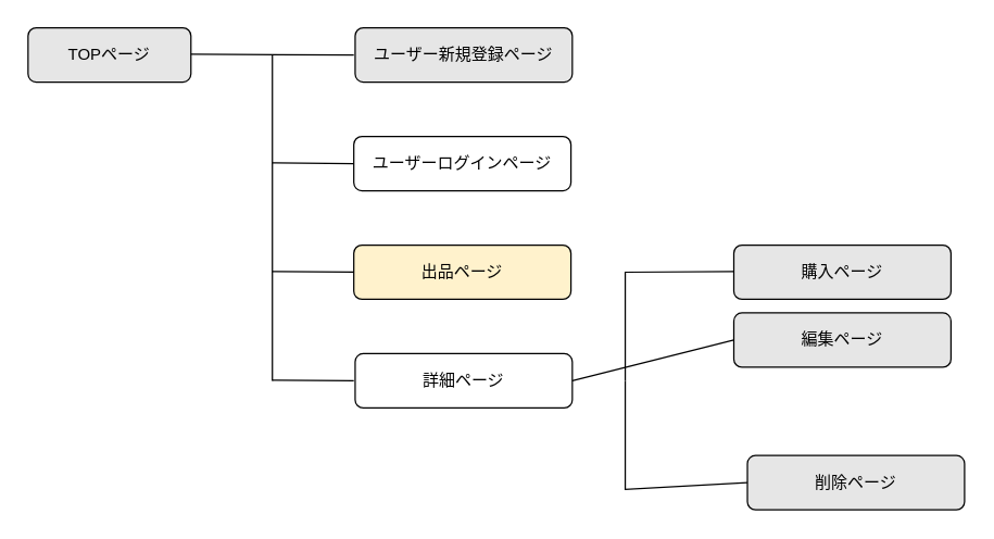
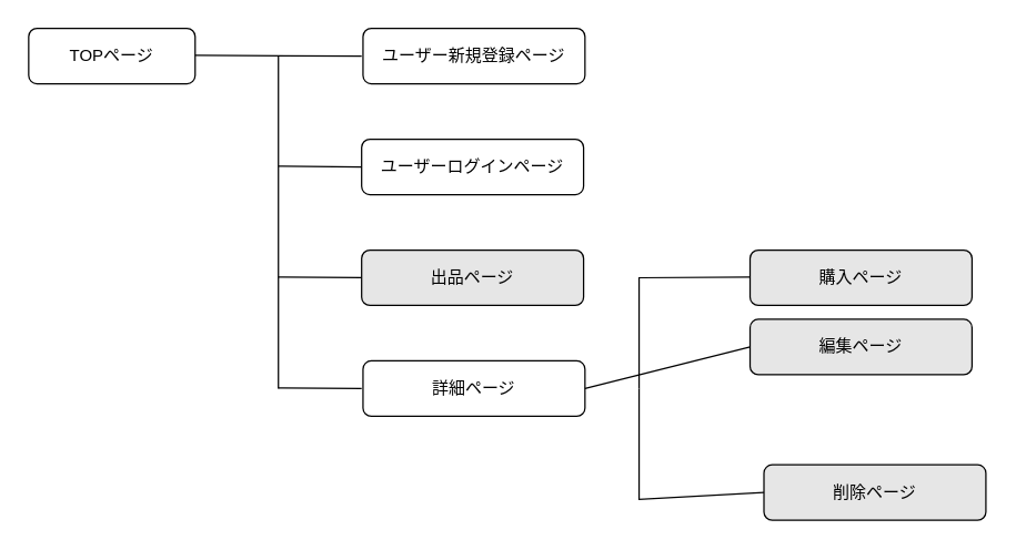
  <mxCell id="0" />
  <mxCell id="1" parent="0" />
  <mxCell id="2" value="ユーザーログインページ" style="rounded=1;whiteSpace=wrap;html=1;fillColor=#ffffff;" parent="1" vertex="1"><mxGeometry x="260" y="100" width="160" height="40" as="geometry" /></mxCell>
- <mxCell id="3" value="ユーザー新規登録ページ" style="rounded=1;whiteSpace=wrap;html=1;fillColor=#E6E6E6;" parent="1" vertex="1"><mxGeometry x="261" y="20" width="160" height="40" as="geometry" /></mxCell>
- <mxCell id="4" value="出品ページ" style="rounded=1;whiteSpace=wrap;html=1;fillColor=#fff2cc;" parent="1" vertex="1"><mxGeometry x="260" y="180" width="160" height="40" as="geometry" /></mxCell>
+ <mxCell id="3" value="ユーザー新規登録ページ" style="rounded=1;whiteSpace=wrap;html=1;fillColor=#ffffff;" parent="1" vertex="1"><mxGeometry x="261" y="20" width="160" height="40" as="geometry" /></mxCell>
+ <mxCell id="4" value="出品ページ" style="rounded=1;whiteSpace=wrap;html=1;fillColor=#E6E6E6;" parent="1" vertex="1"><mxGeometry x="260" y="180" width="160" height="40" as="geometry" /></mxCell>
  <mxCell id="5" value="購入ページ" style="rounded=1;whiteSpace=wrap;html=1;fillColor=#E6E6E6;" parent="1" vertex="1"><mxGeometry x="540" y="180" width="160" height="40" as="geometry" /></mxCell>
  <mxCell id="6" value="詳細ページ" style="rounded=1;whiteSpace=wrap;html=1;fillColor=#ffffff;" parent="1" vertex="1"><mxGeometry x="261" y="260" width="160" height="40" as="geometry" /></mxCell>
  <mxCell id="7" value="削除ページ" style="rounded=1;whiteSpace=wrap;html=1;fillColor=#E6E6E6;" parent="1" vertex="1"><mxGeometry x="550" y="335" width="160" height="40" as="geometry" /></mxCell>
  <mxCell id="8" value="編集ページ" style="rounded=1;whiteSpace=wrap;html=1;fillColor=#E6E6E6;" parent="1" vertex="1"><mxGeometry x="540" y="230" width="160" height="40" as="geometry" /></mxCell>
- <mxCell id="9" value="TOPページ" style="rounded=1;whiteSpace=wrap;html=1;fillColor=#E6E6E6;" parent="1" vertex="1"><mxGeometry x="20" y="20" width="120" height="40" as="geometry" /></mxCell>
+ <mxCell id="9" value="TOPページ" style="rounded=1;whiteSpace=wrap;html=1;fillColor=#ffffff;" parent="1" vertex="1"><mxGeometry x="20" y="20" width="120" height="40" as="geometry" /></mxCell>
  <mxCell id="10" value="" style="endArrow=none;html=1;rounded=0;" parent="1" edge="1"><mxGeometry relative="1" as="geometry"><mxPoint x="140" y="39.5" as="sourcePoint" /><mxPoint x="260" y="40" as="targetPoint" /></mxGeometry></mxCell>
  <mxCell id="11" value="" style="endArrow=none;html=1;rounded=0;" parent="1" edge="1"><mxGeometry relative="1" as="geometry"><mxPoint x="200" y="40" as="sourcePoint" /><mxPoint x="200" y="280" as="targetPoint" /></mxGeometry></mxCell>
  <mxCell id="12" value="" style="endArrow=none;html=1;rounded=0;" parent="1" edge="1"><mxGeometry relative="1" as="geometry"><mxPoint x="200" y="119.5" as="sourcePoint" /><mxPoint x="260" y="120" as="targetPoint" /></mxGeometry></mxCell>
  <mxCell id="13" value="" style="endArrow=none;html=1;rounded=0;" parent="1" edge="1"><mxGeometry relative="1" as="geometry"><mxPoint x="200" y="199.5" as="sourcePoint" /><mxPoint x="260" y="200" as="targetPoint" /></mxGeometry></mxCell>
  <mxCell id="14" value="" style="endArrow=none;html=1;rounded=0;" parent="1" edge="1"><mxGeometry relative="1" as="geometry"><mxPoint x="200" y="279.5" as="sourcePoint" /><mxPoint x="260" y="280" as="targetPoint" /></mxGeometry></mxCell>
  <mxCell id="15" value="" style="endArrow=none;html=1;rounded=0;entryX=0;entryY=0.5;entryDx=0;entryDy=0;" parent="1" target="8" edge="1"><mxGeometry relative="1" as="geometry"><mxPoint x="421" y="280" as="sourcePoint" /><mxPoint x="481" y="280.5" as="targetPoint" /></mxGeometry></mxCell>
  <mxCell id="16" value="" style="endArrow=none;html=1;rounded=0;" parent="1" edge="1"><mxGeometry relative="1" as="geometry"><mxPoint x="460" y="280" as="sourcePoint" /><mxPoint x="540" y="199.5" as="targetPoint" /><Array as="points"><mxPoint x="460" y="200" /></Array></mxGeometry></mxCell>
  <mxCell id="17" value="" style="endArrow=none;html=1;rounded=0;entryX=0;entryY=0.5;entryDx=0;entryDy=0;" parent="1" target="7" edge="1"><mxGeometry relative="1" as="geometry"><mxPoint x="460" y="280" as="sourcePoint" /><mxPoint x="540" y="280" as="targetPoint" /><Array as="points"><mxPoint x="460" y="360" /></Array></mxGeometry></mxCell>
